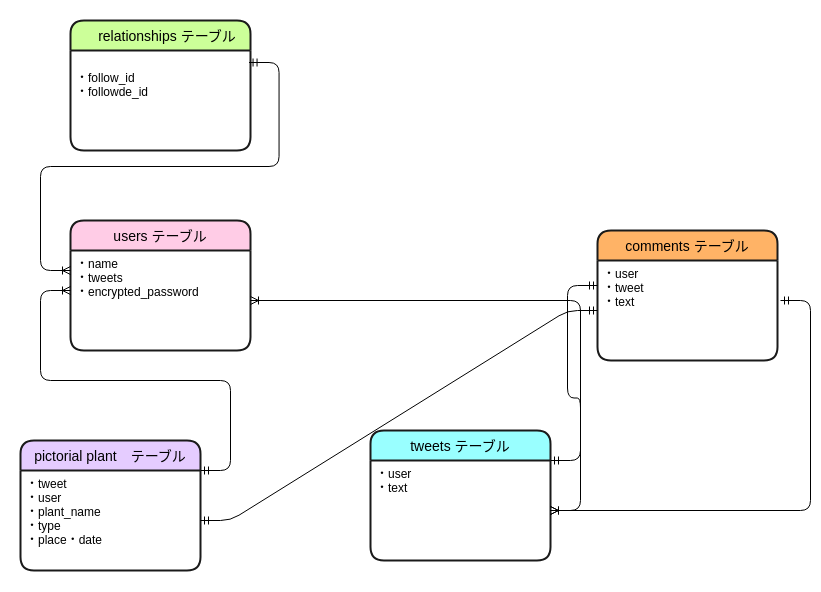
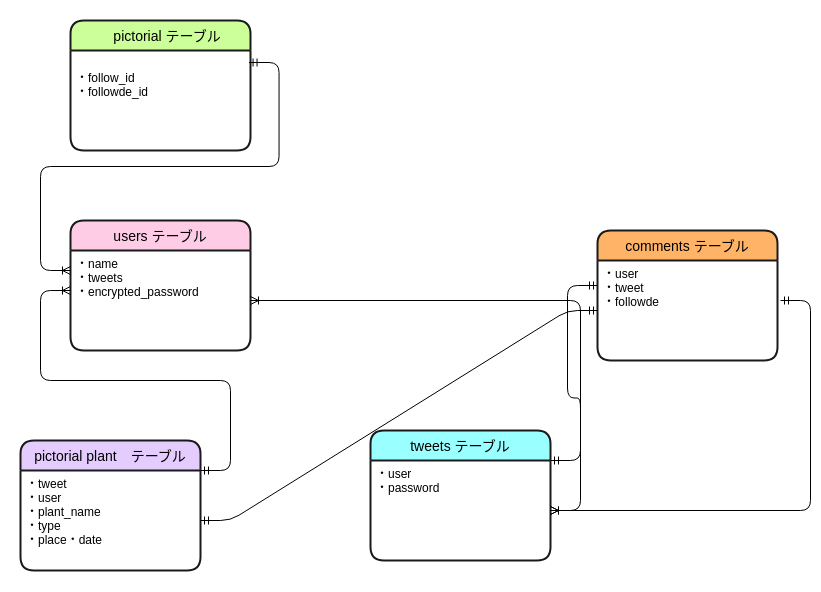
  <mxCell id="0" />
  <mxCell id="1" parent="0" />
  <mxCell id="2" value="users テーブル" style="swimlane;childLayout=stackLayout;horizontal=1;startSize=30;horizontalStack=0;rounded=1;fontSize=14;fontStyle=0;strokeWidth=2;resizeParent=0;resizeLast=1;shadow=0;dashed=0;align=center;strokeColor=#1A1A1A;fillColor=#FFCCE6;" parent="1" vertex="1"><mxGeometry x="70" y="220" width="180" height="130" as="geometry"><mxRectangle x="120" y="80" width="120" height="30" as="alternateBounds" /></mxGeometry></mxCell>
  <mxCell id="3" value="・name&#10;・tweets&#10;・encrypted_password&#10;" style="align=left;strokeColor=none;fillColor=none;spacingLeft=4;fontSize=12;verticalAlign=top;resizable=0;rotatable=0;part=1;" parent="2" vertex="1"><mxGeometry y="30" width="180" height="100" as="geometry" /></mxCell>
  <mxCell id="4" value="tweets テーブル" style="swimlane;childLayout=stackLayout;horizontal=1;startSize=30;horizontalStack=0;rounded=1;fontSize=14;fontStyle=0;strokeWidth=2;resizeParent=0;resizeLast=1;shadow=0;dashed=0;align=center;fillColor=#99FFFF;strokeColor=#1A1A1A;" parent="1" vertex="1"><mxGeometry x="370" y="430" width="180" height="130" as="geometry" /></mxCell>
- <mxCell id="5" value="・user&#10;・text" style="align=left;strokeColor=none;fillColor=none;spacingLeft=4;fontSize=12;verticalAlign=top;resizable=0;rotatable=0;part=1;" parent="4" vertex="1"><mxGeometry y="30" width="180" height="100" as="geometry" /></mxCell>
+ <mxCell id="5" value="・user&#10;・password" style="align=left;strokeColor=none;fillColor=none;spacingLeft=4;fontSize=12;verticalAlign=top;resizable=0;rotatable=0;part=1;" parent="4" vertex="1"><mxGeometry y="30" width="180" height="100" as="geometry" /></mxCell>
  <mxCell id="6" value="comments テーブル" style="swimlane;childLayout=stackLayout;horizontal=1;startSize=30;horizontalStack=0;rounded=1;fontSize=14;fontStyle=0;strokeWidth=2;resizeParent=0;resizeLast=1;shadow=0;dashed=0;align=center;fillColor=#FFB366;strokeColor=#1A1A1A;" parent="1" vertex="1"><mxGeometry x="597" y="230" width="180" height="130" as="geometry" /></mxCell>
- <mxCell id="7" value="・user&#10;・tweet&#10;・text" style="align=left;strokeColor=none;fillColor=none;spacingLeft=4;fontSize=12;verticalAlign=top;resizable=0;rotatable=0;part=1;" parent="6" vertex="1"><mxGeometry y="30" width="180" height="100" as="geometry" /></mxCell>
+ <mxCell id="7" value="・user&#10;・tweet&#10;・followde" style="align=left;strokeColor=none;fillColor=none;spacingLeft=4;fontSize=12;verticalAlign=top;resizable=0;rotatable=0;part=1;" parent="6" vertex="1"><mxGeometry y="30" width="180" height="100" as="geometry" /></mxCell>
  <mxCell id="8" value="pictorial plant　テーブル" style="swimlane;childLayout=stackLayout;horizontal=1;startSize=30;horizontalStack=0;rounded=1;fontSize=14;fontStyle=0;strokeWidth=2;resizeParent=0;resizeLast=1;shadow=0;dashed=0;align=center;fillColor=#E5CCFF;strokeColor=#1A1A1A;" parent="1" vertex="1"><mxGeometry x="20" y="440" width="180" height="130" as="geometry" /></mxCell>
  <mxCell id="9" value="・tweet&#10;・user&#10;・plant_name&#10;・type&#10;・place・date " style="align=left;strokeColor=none;fillColor=none;spacingLeft=4;fontSize=12;verticalAlign=top;resizable=0;rotatable=0;part=1;" parent="8" vertex="1"><mxGeometry y="30" width="180" height="100" as="geometry" /></mxCell>
  <mxCell id="10" value="" style="edgeStyle=entityRelationEdgeStyle;fontSize=12;html=1;endArrow=ERoneToMany;startArrow=ERmandOne;exitX=1;exitY=0;exitDx=0;exitDy=0;" parent="1" source="9" edge="1"><mxGeometry width="100" height="100" relative="1" as="geometry"><mxPoint x="-30" y="390" as="sourcePoint" /><mxPoint x="70" y="290" as="targetPoint" /></mxGeometry></mxCell>
  <mxCell id="11" value="" style="edgeStyle=entityRelationEdgeStyle;fontSize=12;html=1;endArrow=ERoneToMany;startArrow=ERmandOne;exitX=0;exitY=0.25;exitDx=0;exitDy=0;" parent="1" source="7" target="5" edge="1"><mxGeometry width="100" height="100" relative="1" as="geometry"><mxPoint x="360" y="260" as="sourcePoint" /><mxPoint x="290" y="320" as="targetPoint" /></mxGeometry></mxCell>
  <mxCell id="12" value="" style="edgeStyle=entityRelationEdgeStyle;fontSize=12;html=1;endArrow=ERoneToMany;startArrow=ERmandOne;" parent="1" target="3" edge="1"><mxGeometry width="100" height="100" relative="1" as="geometry"><mxPoint x="550" y="460" as="sourcePoint" /><mxPoint x="300" y="340" as="targetPoint" /></mxGeometry></mxCell>
  <mxCell id="13" value="" style="edgeStyle=entityRelationEdgeStyle;fontSize=12;html=1;endArrow=ERmandOne;startArrow=ERmandOne;exitX=1;exitY=0.5;exitDx=0;exitDy=0;" parent="1" source="9" target="7" edge="1"><mxGeometry width="100" height="100" relative="1" as="geometry"><mxPoint x="220" y="530" as="sourcePoint" /><mxPoint x="370" y="532" as="targetPoint" /></mxGeometry></mxCell>
  <mxCell id="14" value="" style="edgeStyle=entityRelationEdgeStyle;fontSize=12;html=1;endArrow=ERoneToMany;startArrow=ERmandOne;" parent="1" target="5" edge="1"><mxGeometry width="100" height="100" relative="1" as="geometry"><mxPoint x="780" y="300" as="sourcePoint" /><mxPoint x="410" y="390" as="targetPoint" /></mxGeometry></mxCell>
- <mxCell id="15" value="　relationships テーブル" style="swimlane;childLayout=stackLayout;horizontal=1;startSize=30;horizontalStack=0;rounded=1;fontSize=14;fontStyle=0;strokeWidth=2;resizeParent=0;resizeLast=1;shadow=0;dashed=0;align=center;fillColor=#CCFF99;strokeColor=#1A1A1A;" parent="1" vertex="1"><mxGeometry x="70" y="20" width="180" height="130" as="geometry"><mxRectangle x="120" y="-120" width="180" height="30" as="alternateBounds" /></mxGeometry></mxCell>
+ <mxCell id="15" value="　pictorial テーブル" style="swimlane;childLayout=stackLayout;horizontal=1;startSize=30;horizontalStack=0;rounded=1;fontSize=14;fontStyle=0;strokeWidth=2;resizeParent=0;resizeLast=1;shadow=0;dashed=0;align=center;fillColor=#CCFF99;strokeColor=#1A1A1A;" parent="1" vertex="1"><mxGeometry x="70" y="20" width="180" height="130" as="geometry"><mxRectangle x="120" y="-120" width="180" height="30" as="alternateBounds" /></mxGeometry></mxCell>
  <mxCell id="16" value="&#10;・follow_id&#10;・followde_id" style="align=left;strokeColor=none;fillColor=none;spacingLeft=4;fontSize=12;verticalAlign=top;resizable=0;rotatable=0;part=1;" parent="15" vertex="1"><mxGeometry y="30" width="180" height="100" as="geometry" /></mxCell>
  <mxCell id="17" value="" style="edgeStyle=entityRelationEdgeStyle;fontSize=12;html=1;endArrow=ERoneToMany;startArrow=ERmandOne;exitX=0.992;exitY=0.12;exitDx=0;exitDy=0;exitPerimeter=0;" parent="1" source="16" edge="1"><mxGeometry width="100" height="100" relative="1" as="geometry"><mxPoint x="250" y="57" as="sourcePoint" /><mxPoint x="70" y="270" as="targetPoint" /></mxGeometry></mxCell>
